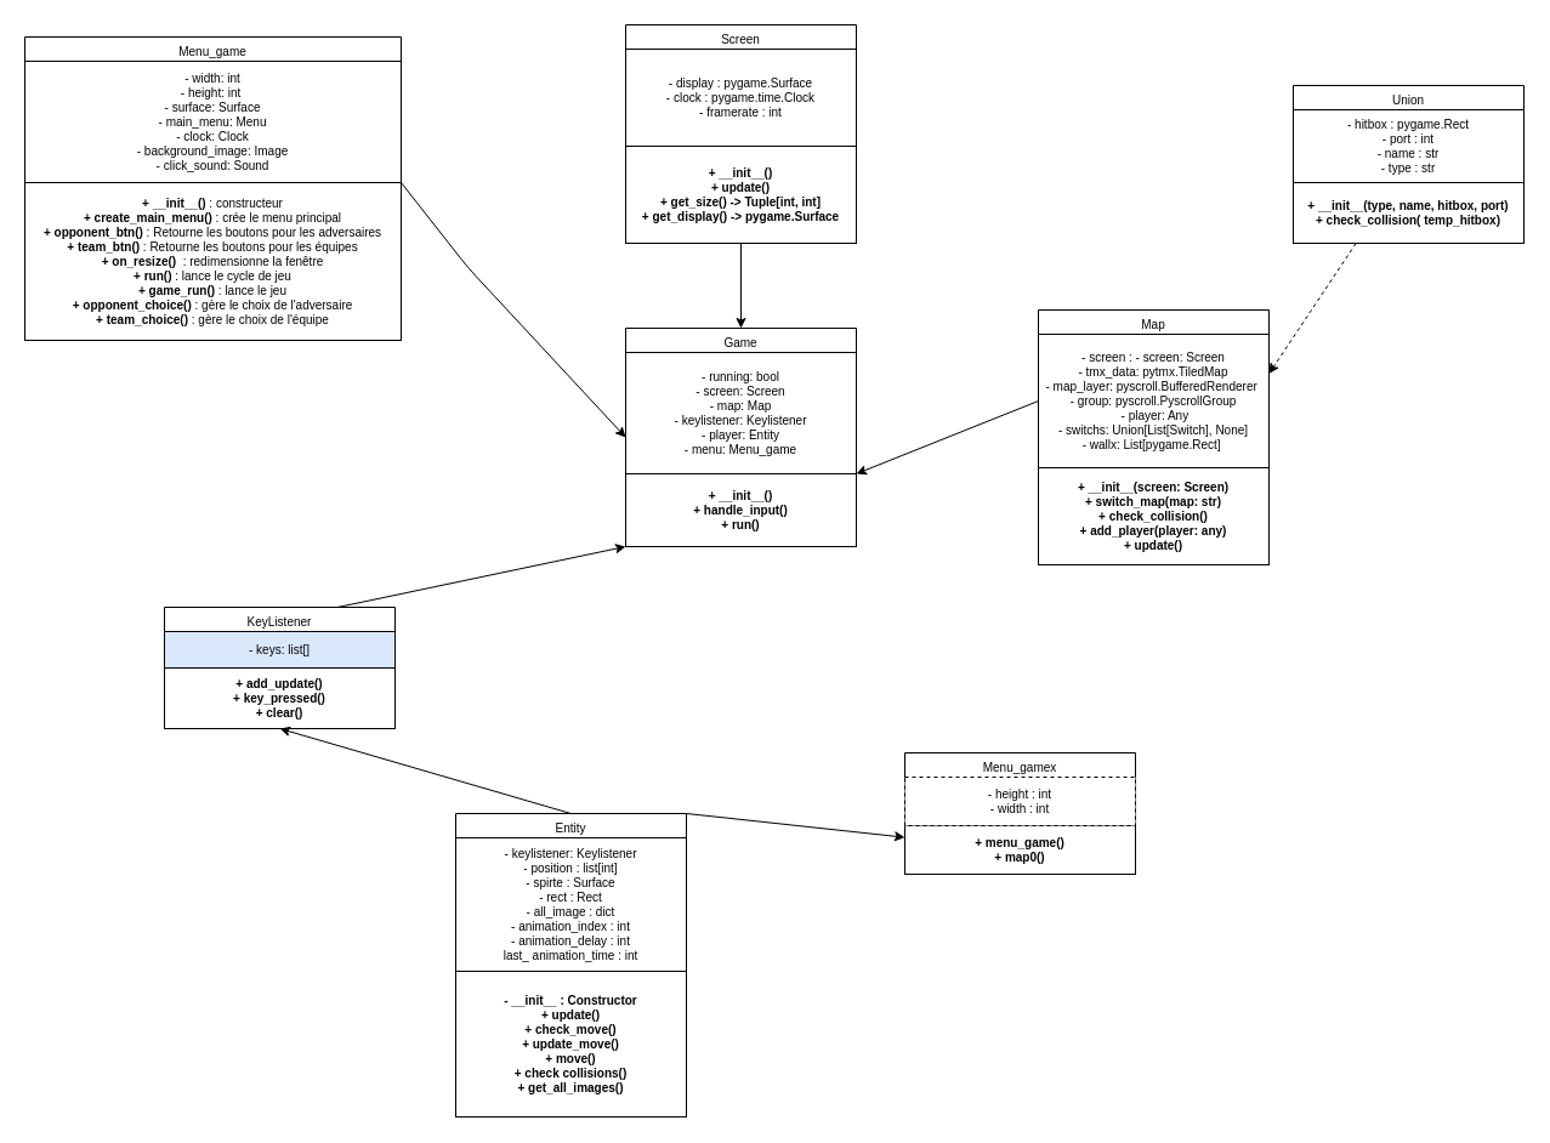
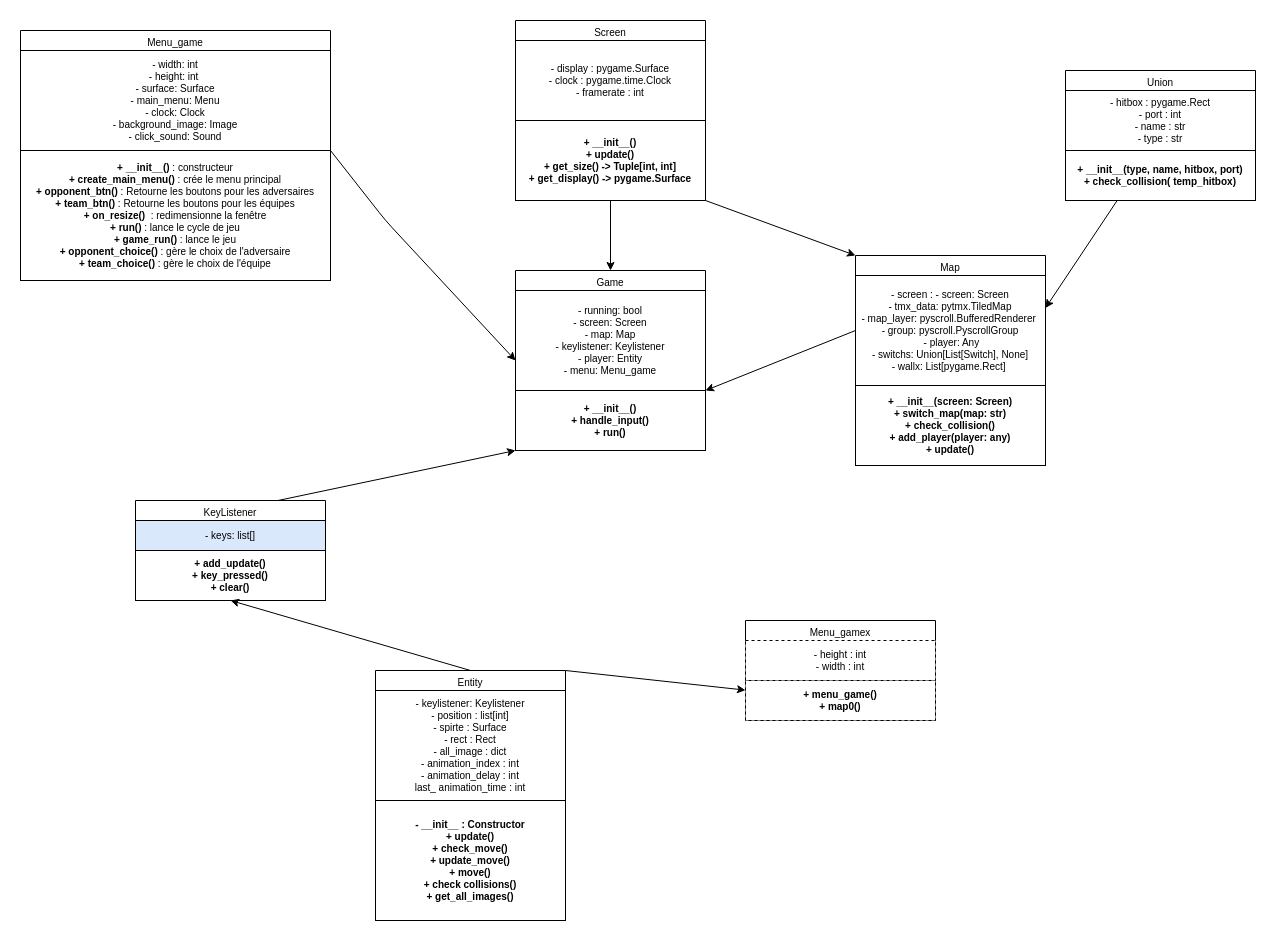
  <mxCell id="0" />
  <mxCell id="1" parent="0" />
  <mxCell id="2" style="edgeStyle=none;html=1;exitX=0;exitY=0.75;exitDx=0;exitDy=0;fontSize=16;entryX=0;entryY=0.75;entryDx=0;entryDy=0;" parent="1" edge="1"><mxGeometry relative="1" as="geometry"><mxPoint x="310" y="260" as="targetPoint" /><mxPoint x="310" y="260" as="sourcePoint" /></mxGeometry></mxCell>
  <mxCell id="3" value="&lt;span style=&quot;font-weight: 400;&quot;&gt;Menu_game&lt;/span&gt;" style="swimlane;whiteSpace=wrap;html=1;rounded=0;glass=0;fontSize=10;" parent="1" vertex="1"><mxGeometry x="20" y="30" width="310" height="250" as="geometry"><mxRectangle x="115" y="30" width="100" height="30" as="alternateBounds" /></mxGeometry></mxCell>
  <mxCell id="4" value="&lt;div&gt;&lt;b&gt;+ __init__()&amp;nbsp;&lt;/b&gt;: constructeur&lt;/div&gt;&lt;div&gt;&lt;b&gt;+ create_main_menu()&lt;/b&gt; : crée le menu principal&lt;/div&gt;&lt;div&gt;&lt;b&gt;+ opponent_btn()&lt;/b&gt; : Retourne les boutons pour les adversaires&lt;/div&gt;&lt;div&gt;&lt;b&gt;+ team_btn()&amp;nbsp;&lt;/b&gt;: Retourne les boutons pour les équipes&lt;/div&gt;&lt;div&gt;&lt;b&gt;+ on_resize()&amp;nbsp;&amp;nbsp;&lt;/b&gt;: redimensionne la fenêtre&lt;/div&gt;&lt;div&gt;&lt;b&gt;+ run()&amp;nbsp;&lt;/b&gt;: lance le cycle de jeu&lt;/div&gt;&lt;div&gt;&lt;b&gt;+ game_run()&amp;nbsp;&lt;/b&gt;: lance le jeu&lt;/div&gt;&lt;div&gt;&lt;b&gt;+ opponent_choice()&amp;nbsp;&lt;/b&gt;: gère le choix de l'adversaire&lt;/div&gt;&lt;div&gt;&lt;b&gt;+ team_choice()&amp;nbsp;&lt;/b&gt;: gère le choix de l'équipe&lt;/div&gt;" style="whiteSpace=wrap;html=1;rounded=0;glass=0;fontSize=10;align=center;" parent="3" vertex="1"><mxGeometry y="120" width="310" height="130" as="geometry" /></mxCell>
  <mxCell id="5" value="&lt;font style=&quot;&quot;&gt;- width: int&lt;br&gt;- height: int&amp;nbsp;&lt;br&gt;- surface: Surface&lt;br&gt;- main_menu: Menu&lt;br&gt;- clock: Clock&lt;br&gt;- background_image: Image&lt;/font&gt;&lt;font style=&quot;&quot;&gt;&lt;br&gt;- click_sound: Sound&lt;/font&gt;" style="whiteSpace=wrap;html=1;rounded=0;glass=0;fontSize=10;align=center;" parent="3" vertex="1"><mxGeometry y="20" width="310" height="100" as="geometry" /></mxCell>
  <mxCell id="6" style="edgeStyle=none;html=1;fontSize=9;entryX=0;entryY=0.5;entryDx=0;entryDy=0;exitX=1;exitY=1;exitDx=0;exitDy=0;" parent="1" source="5" target="8" edge="1"><mxGeometry relative="1" as="geometry"><mxPoint x="465" y="115" as="targetPoint" /><Array as="points"><mxPoint x="385" y="220" /></Array></mxGeometry></mxCell>
  <mxCell id="7" style="edgeStyle=none;html=1;exitX=0;exitY=0.75;exitDx=0;exitDy=0;fontSize=16;entryX=0;entryY=0.75;entryDx=0;entryDy=0;" parent="1" edge="1"><mxGeometry relative="1" as="geometry"><mxPoint x="765" y="250" as="targetPoint" /><mxPoint x="765" y="250" as="sourcePoint" /></mxGeometry></mxCell>
  <mxCell id="8" value="&lt;span style=&quot;font-weight: 400;&quot;&gt;Game&lt;/span&gt;" style="swimlane;whiteSpace=wrap;html=1;rounded=0;glass=0;fontSize=10;" parent="1" vertex="1"><mxGeometry x="515" y="270" width="190" height="180" as="geometry"><mxRectangle x="560" y="30" width="100" height="30" as="alternateBounds" /></mxGeometry></mxCell>
  <mxCell id="9" value="&lt;b&gt;+ __init__()&lt;br&gt;+ handle_input()&lt;br&gt;+ run()&lt;br&gt;&lt;/b&gt;" style="whiteSpace=wrap;html=1;rounded=0;glass=0;fontSize=10;align=center;" parent="8" vertex="1"><mxGeometry y="120" width="190" height="60" as="geometry" /></mxCell>
  <mxCell id="10" value="- running: bool&lt;br&gt;- screen: Screen&lt;br&gt;- map: Map&lt;br&gt;- keylistener: Keylistener&lt;br&gt;- player: Entity&lt;br&gt;- menu: Menu_game" style="whiteSpace=wrap;html=1;rounded=0;glass=0;fontSize=10;align=center;" parent="8" vertex="1"><mxGeometry y="20" width="190" height="100" as="geometry" /></mxCell>
  <mxCell id="11" style="edgeStyle=none;html=1;exitX=0.75;exitY=0;exitDx=0;exitDy=0;entryX=0;entryY=1;entryDx=0;entryDy=0;fontSize=9;" parent="1" source="12" target="8" edge="1"><mxGeometry relative="1" as="geometry" /></mxCell>
  <mxCell id="12" value="&lt;span style=&quot;font-weight: 400;&quot;&gt;KeyListener&lt;/span&gt;" style="swimlane;whiteSpace=wrap;html=1;rounded=0;glass=0;fontSize=10;startSize=23;" parent="1" vertex="1"><mxGeometry x="135" y="500" width="190" height="100" as="geometry"><mxRectangle x="560" y="30" width="100" height="30" as="alternateBounds" /></mxGeometry></mxCell>
  <mxCell id="13" value="&lt;b&gt;+ add_update()&lt;br&gt;+ key_pressed()&lt;br&gt;+ clear()&lt;br&gt;&lt;/b&gt;" style="whiteSpace=wrap;html=1;rounded=0;glass=0;fontSize=10;align=center;" parent="12" vertex="1"><mxGeometry y="50" width="190" height="50" as="geometry" /></mxCell>
  <mxCell id="14" value="- keys: list[]" style="whiteSpace=wrap;html=1;rounded=0;glass=0;fontSize=10;align=center;fillColor=#dae8fc;" parent="12" vertex="1"><mxGeometry y="20" width="190" height="30" as="geometry" /></mxCell>
  <mxCell id="15" value="&lt;span style=&quot;font-weight: 400;&quot;&gt;Menu_gamex&lt;/span&gt;" style="swimlane;whiteSpace=wrap;html=1;rounded=0;glass=0;fontSize=10;" parent="1" vertex="1"><mxGeometry x="745" y="620" width="190" height="100" as="geometry"><mxRectangle x="560" y="30" width="100" height="30" as="alternateBounds" /></mxGeometry></mxCell>
- <mxCell id="16" value="&lt;b&gt;+ menu_game()&lt;br&gt;+ map0()&lt;br&gt;&lt;/b&gt;" style="whiteSpace=wrap;html=1;rounded=0;glass=0;fontSize=10;align=center;" parent="15" vertex="1"><mxGeometry y="60" width="190" height="40" as="geometry" /></mxCell>
+ <mxCell id="16" value="&lt;b&gt;+ menu_game()&lt;br&gt;+ map0()&lt;br&gt;&lt;/b&gt;" style="whiteSpace=wrap;html=1;rounded=0;glass=0;fontSize=10;align=center;dashed=1;" parent="15" vertex="1"><mxGeometry y="60" width="190" height="40" as="geometry" /></mxCell>
  <mxCell id="17" value="- height : int&lt;br&gt;- width : int" style="whiteSpace=wrap;html=1;rounded=0;glass=0;fontSize=10;align=center;dashed=1;" parent="15" vertex="1"><mxGeometry y="20" width="190" height="40" as="geometry" /></mxCell>
  <mxCell id="18" style="edgeStyle=none;html=1;exitX=0.5;exitY=0;exitDx=0;exitDy=0;entryX=0.5;entryY=1;entryDx=0;entryDy=0;fontSize=9;" parent="1" source="20" target="12" edge="1"><mxGeometry relative="1" as="geometry" /></mxCell>
  <mxCell id="19" style="edgeStyle=none;html=1;exitX=1;exitY=0;exitDx=0;exitDy=0;fontSize=9;" parent="1" source="20" target="16" edge="1"><mxGeometry relative="1" as="geometry"><mxPoint x="495" y="240" as="targetPoint" /></mxGeometry></mxCell>
  <mxCell id="20" value="&lt;span style=&quot;font-weight: 400;&quot;&gt;Entity&lt;/span&gt;" style="swimlane;whiteSpace=wrap;html=1;rounded=0;glass=0;fontSize=10;startSize=23;" parent="1" vertex="1"><mxGeometry x="375" y="670" width="190" height="250" as="geometry"><mxRectangle x="560" y="30" width="100" height="30" as="alternateBounds" /></mxGeometry></mxCell>
  <mxCell id="21" value="&lt;b&gt;- __init__ : Constructor&lt;br&gt;+ update()&lt;br&gt;+ check_move()&lt;br&gt;+ update_move()&lt;br&gt;+ move()&lt;br&gt;+ check collisions()&lt;br&gt;+ get_all_images()&lt;br&gt;&lt;/b&gt;" style="whiteSpace=wrap;html=1;rounded=0;glass=0;fontSize=10;align=center;" parent="20" vertex="1"><mxGeometry y="130" width="190" height="120" as="geometry" /></mxCell>
  <mxCell id="22" value="- keylistener: Keylistener&lt;br&gt;- position : list[int]&lt;br&gt;- spirte : Surface&lt;br&gt;- rect : Rect&lt;br&gt;- all_image : dict&lt;br&gt;- animation_index : int&lt;br&gt;- animation_delay : int&lt;br&gt;last_ animation_time : int" style="whiteSpace=wrap;html=1;rounded=0;glass=0;fontSize=10;align=center;" parent="20" vertex="1"><mxGeometry y="20" width="190" height="110" as="geometry" /></mxCell>
  <mxCell id="23" style="edgeStyle=none;html=1;exitX=0;exitY=0.5;exitDx=0;exitDy=0;fontSize=9;" parent="1" source="26" edge="1"><mxGeometry relative="1" as="geometry"><mxPoint x="705" y="390" as="targetPoint" /></mxGeometry></mxCell>
  <mxCell id="24" value="&lt;span style=&quot;font-weight: 400;&quot;&gt;Map&lt;/span&gt;" style="swimlane;whiteSpace=wrap;html=1;rounded=0;glass=0;fontSize=10;" parent="1" vertex="1"><mxGeometry x="855" y="255" width="190" height="210" as="geometry"><mxRectangle x="560" y="30" width="100" height="30" as="alternateBounds" /></mxGeometry></mxCell>
  <mxCell id="25" value="&lt;b&gt;+ __init__(screen: Screen)&lt;br&gt;+ switch_map(map: str)&lt;br&gt;+ check_collision()&lt;br&gt;+ add_player(player: any)&lt;br&gt;+ update()&lt;br&gt;&lt;/b&gt;" style="whiteSpace=wrap;html=1;rounded=0;glass=0;fontSize=10;align=center;" parent="24" vertex="1"><mxGeometry y="130" width="190" height="80" as="geometry" /></mxCell>
  <mxCell id="26" value="&lt;div style=&quot;&quot;&gt;&lt;span style=&quot;background-color: initial;&quot;&gt;- screen :&amp;nbsp;&lt;/span&gt;&lt;span style=&quot;background-color: initial;&quot;&gt;- screen: Screen&lt;/span&gt;&lt;/div&gt;&lt;div style=&quot;&quot;&gt;&lt;span style=&quot;background-color: initial;&quot;&gt;- tmx_data: pytmx.TiledMap&lt;/span&gt;&lt;/div&gt;&lt;div style=&quot;&quot;&gt;&lt;span style=&quot;background-color: initial;&quot;&gt;- map_layer: pyscroll.BufferedRenderer&amp;nbsp;&lt;/span&gt;&lt;/div&gt;&lt;div style=&quot;&quot;&gt;&lt;span style=&quot;background-color: initial;&quot;&gt;- group: pyscroll.PyscrollGroup&lt;/span&gt;&lt;/div&gt;&lt;div style=&quot;&quot;&gt;&lt;span style=&quot;background-color: initial;&quot;&gt;&amp;nbsp;- player: Any&lt;/span&gt;&lt;/div&gt;&lt;div style=&quot;&quot;&gt;&lt;span style=&quot;background-color: initial;&quot;&gt;- switchs: Union[List[Switch], None]&lt;/span&gt;&lt;/div&gt;&lt;div style=&quot;&quot;&gt;&lt;span style=&quot;background-color: initial;&quot;&gt;- wallx: List[pygame.Rect]&amp;nbsp;&lt;/span&gt;&lt;/div&gt;" style="whiteSpace=wrap;html=1;rounded=0;glass=0;fontSize=10;align=center;" parent="24" vertex="1"><mxGeometry y="20" width="190" height="110" as="geometry" /></mxCell>
  <mxCell id="27" style="edgeStyle=none;html=1;entryX=0.5;entryY=0;entryDx=0;entryDy=0;fontSize=9;" parent="1" source="29" target="8" edge="1"><mxGeometry relative="1" as="geometry" /></mxCell>
  <mxCell id="28" value="&lt;span style=&quot;font-weight: 400;&quot;&gt;Screen&lt;/span&gt;" style="swimlane;whiteSpace=wrap;html=1;rounded=0;glass=0;fontSize=10;" parent="1" vertex="1"><mxGeometry x="515" y="20" width="190" height="180" as="geometry"><mxRectangle x="560" y="30" width="100" height="30" as="alternateBounds" /></mxGeometry></mxCell>
  <mxCell id="29" value="&lt;b&gt;+ __init__()&lt;br&gt;+ update()&lt;br&gt;+ get_size() -&amp;gt; Tuple[int, int]&lt;br&gt;+ get_display() -&amp;gt; pygame.Surface&lt;br&gt;&lt;/b&gt;" style="whiteSpace=wrap;html=1;rounded=0;glass=0;fontSize=10;align=center;" parent="28" vertex="1"><mxGeometry y="100" width="190" height="80" as="geometry" /></mxCell>
  <mxCell id="30" value="- display : pygame.Surface&lt;br&gt;- clock : pygame.time.Clock&lt;br&gt;- framerate : int" style="whiteSpace=wrap;html=1;rounded=0;glass=0;fontSize=10;align=center;" parent="28" vertex="1"><mxGeometry y="20" width="190" height="80" as="geometry" /></mxCell>
- <mxCell id="31" style="edgeStyle=none;html=1;entryX=1;entryY=0.25;entryDx=0;entryDy=0;fontSize=9;dashed=1;" parent="1" source="32" target="24" edge="1"><mxGeometry relative="1" as="geometry" /></mxCell>
+ <mxCell id="31" style="edgeStyle=none;html=1;entryX=1;entryY=0.25;entryDx=0;entryDy=0;fontSize=9;" parent="1" source="32" target="24" edge="1"><mxGeometry relative="1" as="geometry" /></mxCell>
  <mxCell id="32" value="&lt;span style=&quot;font-weight: 400;&quot;&gt;Union&lt;/span&gt;" style="swimlane;whiteSpace=wrap;html=1;rounded=0;glass=0;fontSize=10;" parent="1" vertex="1"><mxGeometry x="1065" y="70" width="190" height="130" as="geometry"><mxRectangle x="560" y="30" width="100" height="30" as="alternateBounds" /></mxGeometry></mxCell>
  <mxCell id="33" value="&lt;b&gt;+ __init__(type, name, hitbox, port)&lt;br&gt;+ check_collision( temp_hitbox)&lt;br&gt;&lt;/b&gt;" style="whiteSpace=wrap;html=1;rounded=0;glass=0;fontSize=10;align=center;" parent="32" vertex="1"><mxGeometry y="80" width="190" height="50" as="geometry" /></mxCell>
  <mxCell id="34" value="&lt;div style=&quot;&quot;&gt;- hitbox : pygame.Rect&lt;/div&gt;&lt;div style=&quot;&quot;&gt;- port : int&lt;/div&gt;&lt;div style=&quot;&quot;&gt;- name : str&lt;/div&gt;&lt;div style=&quot;&quot;&gt;- type : str&lt;/div&gt;" style="whiteSpace=wrap;html=1;rounded=0;glass=0;fontSize=10;align=center;" parent="32" vertex="1"><mxGeometry y="20" width="190" height="60" as="geometry" /></mxCell>
+ <mxCell id="35" style="edgeStyle=none;html=1;exitX=1;exitY=1;exitDx=0;exitDy=0;entryX=0;entryY=0;entryDx=0;entryDy=0;fontSize=9;" parent="1" source="28" target="24" edge="1"><mxGeometry relative="1" as="geometry" /></mxCell>
